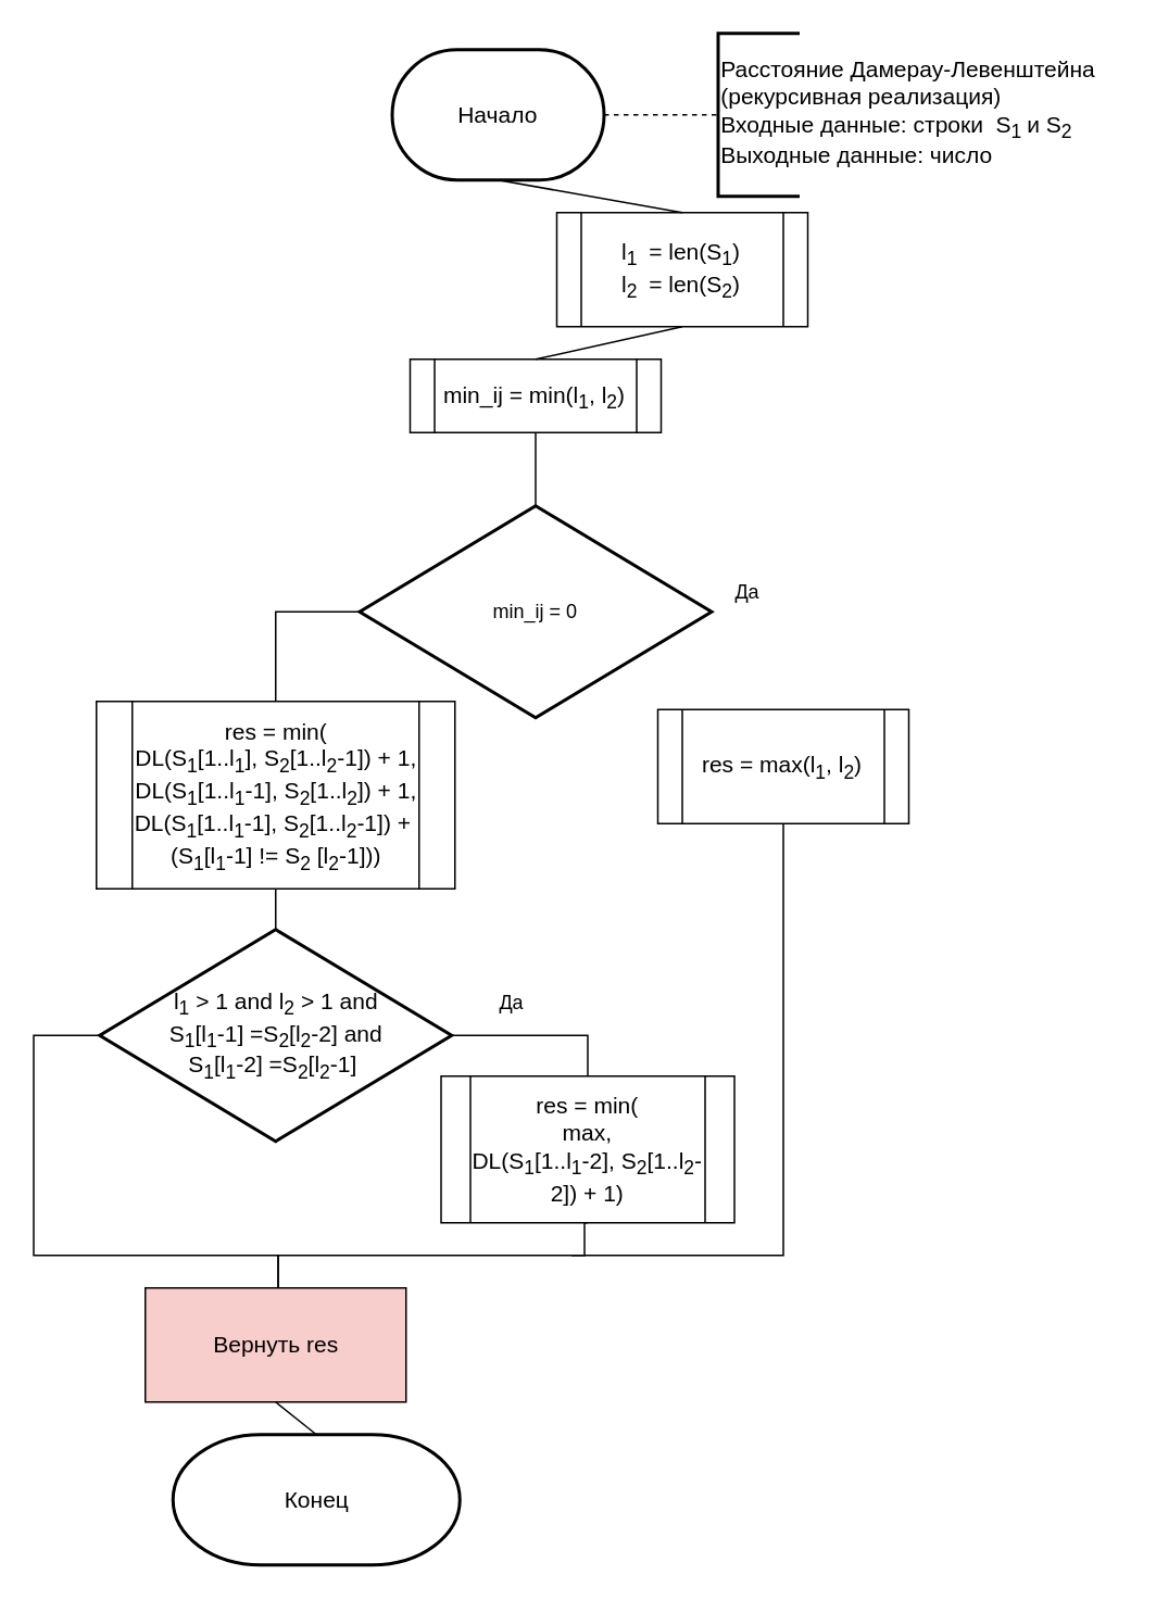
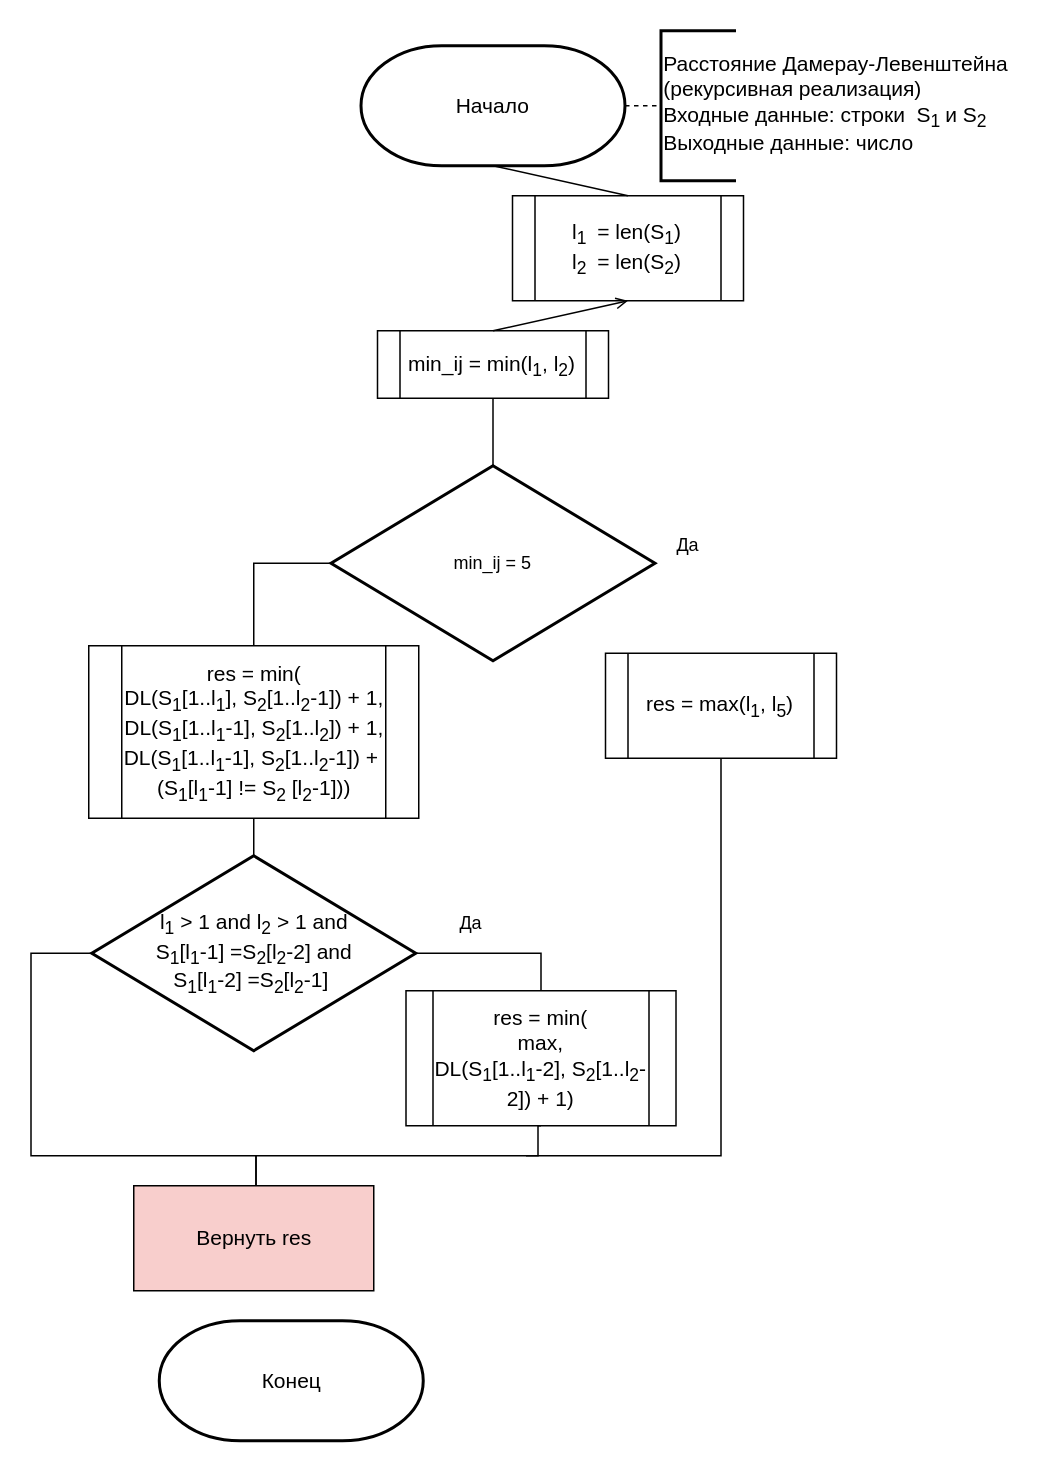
  <mxCell id="0" />
  <mxCell id="1" parent="0" />
- <mxCell id="2" value="&lt;font style=&quot;font-size: 14px;&quot;&gt;Начало&lt;/font&gt;" style="strokeWidth=2;html=1;shape=mxgraph.flowchart.terminator;whiteSpace=wrap;" parent="1" vertex="1"><mxGeometry x="240" y="30" width="130" height="80" as="geometry" /></mxCell>
+ <mxCell id="2" value="&lt;font style=&quot;font-size: 14px;&quot;&gt;Начало&lt;/font&gt;" style="strokeWidth=2;html=1;shape=mxgraph.flowchart.terminator;whiteSpace=wrap;" parent="1" vertex="1"><mxGeometry x="240" y="30" width="176" height="80" as="geometry" /></mxCell>
  <mxCell id="3" value="&lt;font style=&quot;font-size: 14px;&quot;&gt;Расстояние Дамерау-Левенштейна&lt;br&gt;(рекурсивная реализация)&amp;nbsp;&lt;br&gt;Входные данные: строки&amp;nbsp; S&lt;sub&gt;1&amp;nbsp;&lt;/sub&gt;и S&lt;sub&gt;2&amp;nbsp; &amp;nbsp; &amp;nbsp; &amp;nbsp; &amp;nbsp; &amp;nbsp; &amp;nbsp;&lt;/sub&gt;&amp;nbsp;&amp;nbsp;&lt;br&gt;Выходные данные: число&lt;sub&gt;&amp;nbsp; &amp;nbsp;&lt;/sub&gt;&amp;nbsp; &lt;sub&gt;&amp;nbsp;&amp;nbsp;&amp;nbsp;&amp;nbsp;&lt;/sub&gt;&lt;/font&gt;" style="strokeWidth=2;html=1;shape=mxgraph.flowchart.annotation_1;align=left;pointerEvents=1;" parent="1" vertex="1"><mxGeometry x="440" y="20" width="50" height="100" as="geometry" /></mxCell>
  <mxCell id="4" value="" style="endArrow=none;dashed=1;html=1;rounded=0;entryX=0;entryY=0.5;entryDx=0;entryDy=0;entryPerimeter=0;exitX=1;exitY=0.5;exitDx=0;exitDy=0;exitPerimeter=0;" parent="1" source="2" target="3" edge="1"><mxGeometry width="50" height="50" relative="1" as="geometry"><mxPoint x="304" y="210" as="sourcePoint" /><mxPoint x="354" y="160" as="targetPoint" /></mxGeometry></mxCell>
  <mxCell id="5" value="&lt;font style=&quot;font-size: 14px;&quot;&gt;l&lt;sub&gt;1&amp;nbsp;&lt;/sub&gt;&amp;nbsp;= len(S&lt;sub style=&quot;&quot;&gt;1&lt;/sub&gt;)&lt;br&gt;l&lt;sub&gt;2&amp;nbsp;&lt;/sub&gt;&amp;nbsp;= len(S&lt;sub&gt;2&lt;/sub&gt;)&lt;br&gt;&lt;/font&gt;" style="shape=process;whiteSpace=wrap;html=1;backgroundOutline=1;" parent="1" vertex="1"><mxGeometry x="341" y="130" width="154" height="70" as="geometry" /></mxCell>
  <mxCell id="6" value="" style="endArrow=none;html=1;rounded=0;entryX=0.5;entryY=1;entryDx=0;entryDy=0;entryPerimeter=0;exitX=0.5;exitY=0;exitDx=0;exitDy=0;" parent="1" source="5" target="2" edge="1"><mxGeometry width="50" height="50" relative="1" as="geometry"><mxPoint x="344" y="320" as="sourcePoint" /><mxPoint x="394" y="270" as="targetPoint" /></mxGeometry></mxCell>
- <mxCell id="7" value="min_ij = 0" style="strokeWidth=2;html=1;shape=mxgraph.flowchart.decision;whiteSpace=wrap;" parent="1" vertex="1"><mxGeometry x="220" y="310" width="216" height="130" as="geometry" /></mxCell>
+ <mxCell id="7" value="min_ij = 5" style="strokeWidth=2;html=1;shape=mxgraph.flowchart.decision;whiteSpace=wrap;" parent="1" vertex="1"><mxGeometry x="220" y="310" width="216" height="130" as="geometry" /></mxCell>
  <mxCell id="8" value="&lt;font style=&quot;font-size: 14px;&quot;&gt;min_ij = min(l&lt;sub&gt;1&lt;/sub&gt;, l&lt;sub&gt;2&lt;/sub&gt;)&lt;br&gt;&lt;/font&gt;" style="shape=process;whiteSpace=wrap;html=1;backgroundOutline=1;" parent="1" vertex="1"><mxGeometry x="251" y="220" width="154" height="45" as="geometry" /></mxCell>
  <mxCell id="9" value="" style="endArrow=none;html=1;rounded=0;entryX=0.5;entryY=1;entryDx=0;entryDy=0;exitX=0.5;exitY=0;exitDx=0;exitDy=0;exitPerimeter=0;" parent="1" source="7" target="8" edge="1"><mxGeometry width="50" height="50" relative="1" as="geometry"><mxPoint x="360" y="350" as="sourcePoint" /><mxPoint x="410" y="300" as="targetPoint" /></mxGeometry></mxCell>
- <mxCell id="10" value="&lt;font style=&quot;font-size: 14px;&quot;&gt;res = max(l&lt;sub&gt;1&lt;/sub&gt;, l&lt;sub&gt;2&lt;/sub&gt;)&lt;br&gt;&lt;/font&gt;" style="shape=process;whiteSpace=wrap;html=1;backgroundOutline=1;" parent="1" vertex="1"><mxGeometry x="403" y="435" width="154" height="70" as="geometry" /></mxCell>
+ <mxCell id="10" value="&lt;font style=&quot;font-size: 14px;&quot;&gt;res = max(l&lt;sub&gt;1&lt;/sub&gt;, l&lt;sub&gt;5&lt;/sub&gt;)&lt;br&gt;&lt;/font&gt;" style="shape=process;whiteSpace=wrap;html=1;backgroundOutline=1;" parent="1" vertex="1"><mxGeometry x="403" y="435" width="154" height="70" as="geometry" /></mxCell>
  <mxCell id="11" value="&amp;nbsp;Да" style="text;html=1;align=center;verticalAlign=middle;resizable=0;points=[];autosize=1;strokeColor=none;fillColor=none;" parent="1" vertex="1"><mxGeometry x="436" y="348" width="40" height="30" as="geometry" /></mxCell>
  <mxCell id="12" value="&lt;font style=&quot;font-size: 14px;&quot;&gt;res = min(&lt;br&gt;DL(S&lt;sub&gt;1&lt;/sub&gt;[1..l&lt;sub&gt;1&lt;/sub&gt;], S&lt;sub&gt;2&lt;/sub&gt;[1..l&lt;sub&gt;2&lt;/sub&gt;-1]) + 1,&lt;br&gt;DL(S&lt;sub&gt;1&lt;/sub&gt;[1..l&lt;sub&gt;1&lt;/sub&gt;-1], S&lt;sub&gt;2&lt;/sub&gt;[1..l&lt;sub&gt;2&lt;/sub&gt;]) + 1,&lt;br&gt;DL(S&lt;sub&gt;1&lt;/sub&gt;[1..l&lt;sub&gt;1&lt;/sub&gt;-1], S&lt;sub&gt;2&lt;/sub&gt;[1..l&lt;sub&gt;2&lt;/sub&gt;-1]) +&amp;nbsp;&lt;br&gt;(S&lt;sub&gt;1&lt;/sub&gt;[l&lt;sub&gt;1&lt;/sub&gt;-1] != S&lt;sub&gt;2&lt;/sub&gt;&amp;nbsp;[l&lt;sub&gt;2&lt;/sub&gt;-1]))&lt;br&gt;&lt;/font&gt;" style="shape=process;whiteSpace=wrap;html=1;backgroundOutline=1;" parent="1" vertex="1"><mxGeometry x="58.5" y="430" width="220" height="115" as="geometry" /></mxCell>
  <mxCell id="13" value="" style="endArrow=none;html=1;rounded=0;entryX=0;entryY=0.5;entryDx=0;entryDy=0;entryPerimeter=0;edgeStyle=orthogonalEdgeStyle;exitX=0.5;exitY=0;exitDx=0;exitDy=0;" parent="1" source="12" target="7" edge="1"><mxGeometry width="50" height="50" relative="1" as="geometry"><mxPoint x="120" y="430" as="sourcePoint" /><mxPoint x="420" y="370" as="targetPoint" /></mxGeometry></mxCell>
- <mxCell id="14" value="" style="endArrow=none;html=1;rounded=0;entryX=0.5;entryY=1;entryDx=0;entryDy=0;exitX=0.5;exitY=0;exitDx=0;exitDy=0;" parent="1" source="8" target="5" edge="1"><mxGeometry width="50" height="50" relative="1" as="geometry"><mxPoint x="370" y="300" as="sourcePoint" /><mxPoint x="420" y="250" as="targetPoint" /></mxGeometry></mxCell>
+ <mxCell id="14" value="" style="endArrow=open;html=1;rounded=0;entryX=0.5;entryY=1;entryDx=0;entryDy=0;exitX=0.5;exitY=0;exitDx=0;exitDy=0;" parent="1" source="8" target="5" edge="1"><mxGeometry width="50" height="50" relative="1" as="geometry"><mxPoint x="370" y="300" as="sourcePoint" /><mxPoint x="420" y="250" as="targetPoint" /></mxGeometry></mxCell>
  <mxCell id="15" value="&lt;font style=&quot;font-size: 14px;&quot;&gt;Конец&lt;/font&gt;" style="strokeWidth=2;html=1;shape=mxgraph.flowchart.terminator;whiteSpace=wrap;" parent="1" vertex="1"><mxGeometry x="105.5" y="880" width="176" height="80" as="geometry" /></mxCell>
  <mxCell id="16" value="&lt;font style=&quot;font-size: 14px;&quot;&gt;l&lt;sub&gt;1&lt;/sub&gt; &amp;gt; 1 and l&lt;sub&gt;2&lt;/sub&gt;&amp;nbsp;&amp;gt; 1 and &lt;br&gt;S&lt;sub&gt;1&lt;/sub&gt;[l&lt;sub&gt;1&lt;/sub&gt;-1] =S&lt;sub&gt;2&lt;/sub&gt;[l&lt;sub&gt;2&lt;/sub&gt;-2] and&lt;br&gt;S&lt;sub&gt;1&lt;/sub&gt;[l&lt;sub&gt;1&lt;/sub&gt;-2] =S&lt;sub&gt;2&lt;/sub&gt;[l&lt;sub&gt;2&lt;/sub&gt;-1]&amp;nbsp;&lt;/font&gt;" style="strokeWidth=2;html=1;shape=mxgraph.flowchart.decision;whiteSpace=wrap;" parent="1" vertex="1"><mxGeometry x="60.5" y="570" width="216" height="130" as="geometry" /></mxCell>
  <mxCell id="17" value="" style="endArrow=none;html=1;rounded=0;exitX=1;exitY=0.5;exitDx=0;exitDy=0;exitPerimeter=0;edgeStyle=orthogonalEdgeStyle;entryX=0.5;entryY=0;entryDx=0;entryDy=0;" parent="1" source="16" target="20" edge="1"><mxGeometry width="50" height="50" relative="1" as="geometry"><mxPoint x="62.5" y="750" as="sourcePoint" /><mxPoint x="342.5" y="710" as="targetPoint" /><Array as="points"><mxPoint x="360" y="635" /></Array></mxGeometry></mxCell>
  <mxCell id="18" value="" style="endArrow=none;html=1;rounded=0;entryX=0;entryY=0.5;entryDx=0;entryDy=0;entryPerimeter=0;edgeStyle=orthogonalEdgeStyle;exitX=0.5;exitY=1;exitDx=0;exitDy=0;exitPerimeter=0;" parent="1" target="16" edge="1"><mxGeometry width="50" height="50" relative="1" as="geometry"><mxPoint x="172.25" y="790" as="sourcePoint" /><mxPoint x="112.5" y="700" as="targetPoint" /><Array as="points"><mxPoint x="170" y="790" /><mxPoint x="170" y="770" /><mxPoint x="20" y="770" /><mxPoint x="20" y="635" /></Array></mxGeometry></mxCell>
  <mxCell id="19" value="Да" style="text;html=1;align=center;verticalAlign=middle;resizable=0;points=[];autosize=1;strokeColor=none;fillColor=none;" parent="1" vertex="1"><mxGeometry x="292.5" y="600" width="40" height="30" as="geometry" /></mxCell>
  <mxCell id="20" value="&lt;font style=&quot;font-size: 14px;&quot;&gt;res = min(&lt;br&gt;max,&lt;br&gt;DL(S&lt;sub&gt;1&lt;/sub&gt;[1..l&lt;sub&gt;1&lt;/sub&gt;-2], S&lt;sub&gt;2&lt;/sub&gt;[1..l&lt;sub&gt;2&lt;/sub&gt;-2])&amp;nbsp;+ 1)&lt;br&gt;&lt;/font&gt;" style="shape=process;whiteSpace=wrap;html=1;backgroundOutline=1;" parent="1" vertex="1"><mxGeometry x="270" y="660" width="180" height="90" as="geometry" /></mxCell>
  <mxCell id="21" value="" style="endArrow=none;html=1;rounded=0;entryX=0.5;entryY=1;entryDx=0;entryDy=0;edgeStyle=orthogonalEdgeStyle;" parent="1" target="20" edge="1"><mxGeometry width="50" height="50" relative="1" as="geometry"><mxPoint x="172.5" y="790" as="sourcePoint" /><mxPoint x="112.5" y="700" as="targetPoint" /><Array as="points"><mxPoint x="170" y="790" /><mxPoint x="170" y="770" /><mxPoint x="358" y="770" /><mxPoint x="358" y="750" /></Array></mxGeometry></mxCell>
  <mxCell id="22" value="" style="endArrow=none;html=1;rounded=0;entryX=0.5;entryY=1;entryDx=0;entryDy=0;exitX=0.5;exitY=0;exitDx=0;exitDy=0;exitPerimeter=0;" parent="1" source="16" target="12" edge="1"><mxGeometry width="50" height="50" relative="1" as="geometry"><mxPoint x="90" y="580" as="sourcePoint" /><mxPoint x="170" y="560" as="targetPoint" /></mxGeometry></mxCell>
  <mxCell id="23" value="" style="endArrow=none;html=1;rounded=0;exitX=0.5;exitY=1;exitDx=0;exitDy=0;edgeStyle=orthogonalEdgeStyle;" parent="1" source="10" edge="1"><mxGeometry width="50" height="50" relative="1" as="geometry"><mxPoint x="480" y="595" as="sourcePoint" /><mxPoint x="350" y="770" as="targetPoint" /><Array as="points"><mxPoint x="480" y="770" /></Array></mxGeometry></mxCell>
  <mxCell id="24" value="&lt;span style=&quot;font-size: 14px;&quot;&gt;Вернуть res&lt;/span&gt;" style="rounded=0;whiteSpace=wrap;html=1;fillColor=#f8cecc;" parent="1" vertex="1"><mxGeometry x="88.5" y="790" width="160" height="70" as="geometry" /></mxCell>
- <mxCell id="25" value="" style="endArrow=none;html=1;rounded=0;entryX=0.5;entryY=1;entryDx=0;entryDy=0;exitX=0.5;exitY=0;exitDx=0;exitDy=0;exitPerimeter=0;" parent="1" source="15" target="24" edge="1"><mxGeometry width="50" height="50" relative="1" as="geometry"><mxPoint x="120" y="930" as="sourcePoint" /><mxPoint x="170" y="880" as="targetPoint" /></mxGeometry></mxCell>
